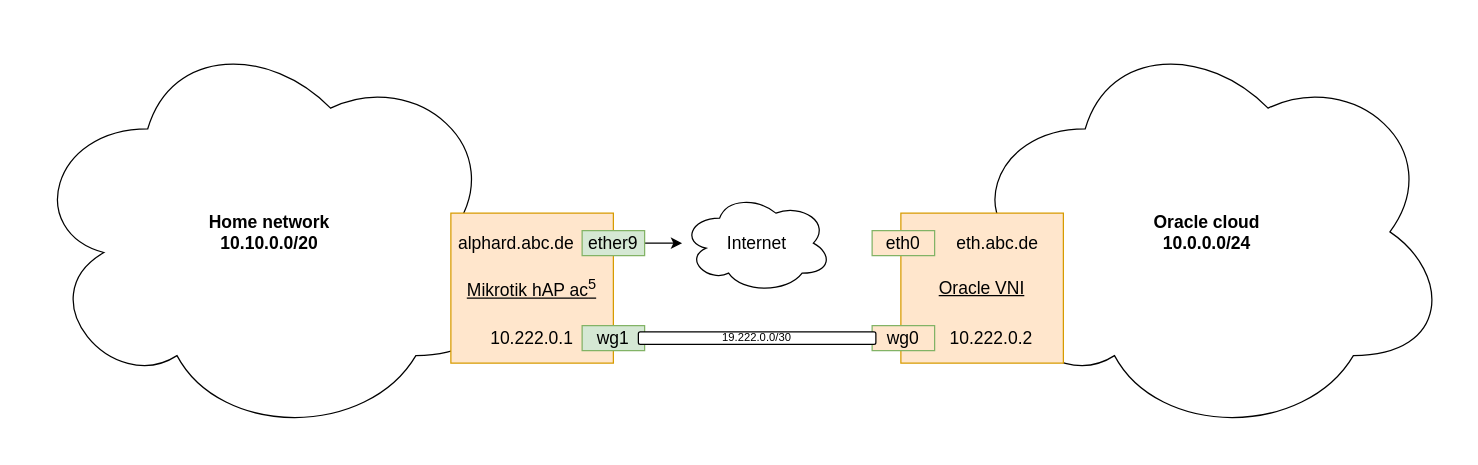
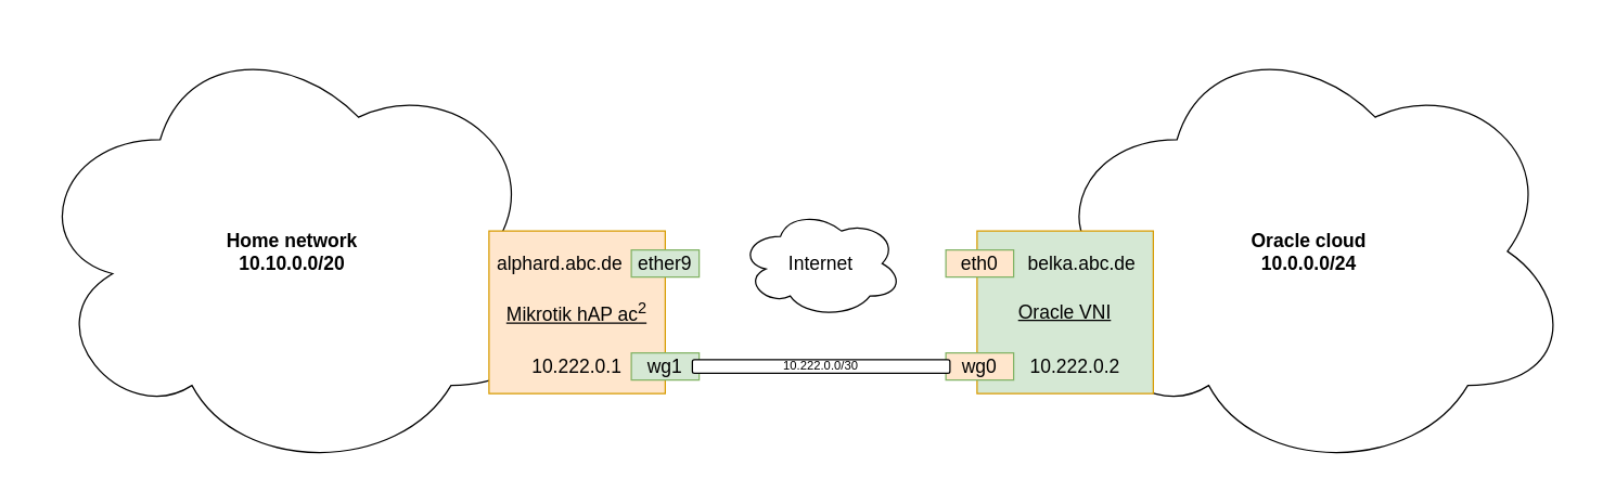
  <mxCell id="0" />
  <mxCell id="1" parent="0" />
  <mxCell id="2" value="&lt;p&gt;&lt;b&gt;&lt;font style=&quot;font-size: 14px;&quot;&gt;Home network&lt;br&gt;&lt;/font&gt;&lt;font style=&quot;font-size: 14px;&quot;&gt;10.10.0.0/20&lt;/font&gt;&lt;/b&gt;&lt;/p&gt;" style="ellipse;shape=cloud;whiteSpace=wrap;html=1;" vertex="1" parent="1"><mxGeometry x="20" y="20" width="390" height="330" as="geometry" /></mxCell>
  <mxCell id="3" value="&lt;p&gt;&lt;b&gt;&lt;span style=&quot;font-size: 14px;&quot;&gt;Oracle cloud&lt;br&gt;&lt;/span&gt;&lt;span style=&quot;font-size: 14px;&quot;&gt;10.0.0.0/24&lt;/span&gt;&lt;/b&gt;&lt;/p&gt;" style="ellipse;shape=cloud;whiteSpace=wrap;html=1;" vertex="1" parent="1"><mxGeometry x="770" y="20" width="390" height="330" as="geometry" /></mxCell>
- <mxCell id="4" value="&lt;u&gt;Mikrotik hAP ac&lt;sup&gt;5&lt;/sup&gt;&lt;/u&gt;" style="rounded=0;whiteSpace=wrap;html=1;fontSize=14;fillColor=#ffe6cc;strokeColor=#d79b00;" vertex="1" parent="1"><mxGeometry x="360" y="170" width="130" height="120" as="geometry" /></mxCell>
+ <mxCell id="4" value="&lt;u&gt;Mikrotik hAP ac&lt;sup&gt;2&lt;/sup&gt;&lt;/u&gt;" style="rounded=0;whiteSpace=wrap;html=1;fontSize=14;fillColor=#ffe6cc;strokeColor=#d79b00;" vertex="1" parent="1"><mxGeometry x="360" y="170" width="130" height="120" as="geometry" /></mxCell>
  <mxCell id="5" value="wg1" style="rounded=0;whiteSpace=wrap;html=1;fontSize=14;fillColor=#d5e8d4;strokeColor=#82b366;" vertex="1" parent="1"><mxGeometry x="465" y="260" width="50" height="20" as="geometry" /></mxCell>
  <mxCell id="6" value="10.222.0.1" style="text;html=1;strokeColor=none;fillColor=none;align=center;verticalAlign=middle;whiteSpace=wrap;rounded=0;fontSize=14;" vertex="1" parent="1"><mxGeometry x="395" y="255" width="60" height="30" as="geometry" /></mxCell>
- <mxCell id="7" style="edgeStyle=orthogonalEdgeStyle;rounded=0;orthogonalLoop=1;jettySize=auto;html=1;exitX=1;exitY=0.5;exitDx=0;exitDy=0;fontSize=14;" edge="1" parent="1" source="8" target="17"><mxGeometry relative="1" as="geometry" /></mxCell>
  <mxCell id="8" value="ether9" style="rounded=0;whiteSpace=wrap;html=1;fontSize=14;fillColor=#d5e8d4;strokeColor=#82b366;" vertex="1" parent="1"><mxGeometry x="465" y="184" width="50" height="20" as="geometry" /></mxCell>
  <mxCell id="9" value="alphard.abc.de" style="text;html=1;strokeColor=none;fillColor=none;align=center;verticalAlign=middle;whiteSpace=wrap;rounded=0;fontSize=14;" vertex="1" parent="1"><mxGeometry x="365" y="179" width="95" height="30" as="geometry" /></mxCell>
- <mxCell id="10" value="&lt;u&gt;Oracle VNI&lt;/u&gt;" style="rounded=0;whiteSpace=wrap;html=1;fontSize=14;fillColor=#ffe6cc;strokeColor=#d79b00;" vertex="1" parent="1"><mxGeometry x="720" y="170" width="130" height="120" as="geometry" /></mxCell>
+ <mxCell id="10" value="&lt;u&gt;Oracle VNI&lt;/u&gt;" style="rounded=0;whiteSpace=wrap;html=1;fontSize=14;fillColor=#d5e8d4;strokeColor=#d79b00;" vertex="1" parent="1"><mxGeometry x="720" y="170" width="130" height="120" as="geometry" /></mxCell>
  <mxCell id="11" value="wg0" style="rounded=0;whiteSpace=wrap;html=1;fontSize=14;fillColor=#ffe6cc;strokeColor=#82b366;" vertex="1" parent="1"><mxGeometry x="697" y="260" width="50" height="20" as="geometry" /></mxCell>
  <mxCell id="12" value="10.222.0.2" style="text;html=1;strokeColor=none;fillColor=none;align=center;verticalAlign=middle;whiteSpace=wrap;rounded=0;fontSize=14;" vertex="1" parent="1"><mxGeometry x="755" y="255" width="75" height="30" as="geometry" /></mxCell>
  <mxCell id="13" value="eth0" style="rounded=0;whiteSpace=wrap;html=1;fontSize=14;fillColor=#ffe6cc;strokeColor=#82b366;" vertex="1" parent="1"><mxGeometry x="697" y="184" width="50" height="20" as="geometry" /></mxCell>
- <mxCell id="14" value="eth.abc.de" style="text;html=1;strokeColor=none;fillColor=none;align=center;verticalAlign=middle;whiteSpace=wrap;rounded=0;fontSize=14;" vertex="1" parent="1"><mxGeometry x="755" y="179" width="85" height="30" as="geometry" /></mxCell>
+ <mxCell id="14" value="belka.abc.de" style="text;html=1;strokeColor=none;fillColor=none;align=center;verticalAlign=middle;whiteSpace=wrap;rounded=0;fontSize=14;" vertex="1" parent="1"><mxGeometry x="755" y="179" width="85" height="30" as="geometry" /></mxCell>
  <mxCell id="15" value="" style="rounded=1;whiteSpace=wrap;html=1;fontSize=14;strokeColor=default;" vertex="1" parent="1"><mxGeometry x="510" y="265" width="190" height="10" as="geometry" /></mxCell>
- <mxCell id="16" value="19.222.0.0/30" style="text;html=1;strokeColor=none;fillColor=none;align=center;verticalAlign=middle;whiteSpace=wrap;rounded=0;fontSize=9;" vertex="1" parent="1"><mxGeometry x="575" y="255" width="60" height="30" as="geometry" /></mxCell>
+ <mxCell id="16" value="10.222.0.0/30" style="text;html=1;strokeColor=none;fillColor=none;align=center;verticalAlign=middle;whiteSpace=wrap;rounded=0;fontSize=9;" vertex="1" parent="1"><mxGeometry x="575" y="255" width="60" height="30" as="geometry" /></mxCell>
  <mxCell id="17" value="&lt;font style=&quot;font-size: 14px;&quot;&gt;Internet&lt;/font&gt;" style="ellipse;shape=cloud;whiteSpace=wrap;html=1;rounded=1;strokeColor=default;fontSize=9;" vertex="1" parent="1"><mxGeometry x="545" y="154" width="120" height="80" as="geometry" /></mxCell>
